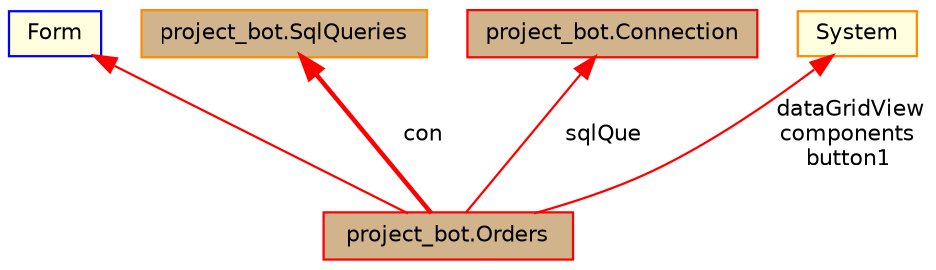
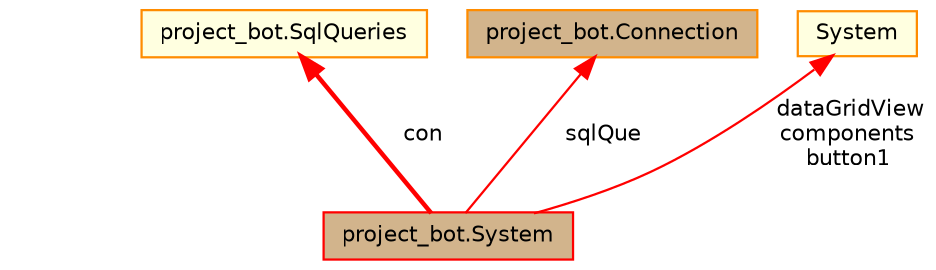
  digraph {
    node [color=red fillcolor=lightyellow fontname=Helvetica fontsize=10 shape=record style=filled]
    edge [color=red dir=back fontname=Helvetica fontsize=10 labelfontname=Helvetica labelfontsize=10 style=solid]
-   n1 [fillcolor=tan fontcolor=black height=0.2 label="project_bot.Orders" width=0.4]
-   n2 [color=blue height=0.2 label=Form width=0.4]
-   n3 [color=darkorange fillcolor=tan height=0.2 label="project_bot.SqlQueries" width=0.4]
-   n4 [fillcolor=tan height=0.2 label="project_bot.Connection" width=0.4]
+   n1 [fillcolor=tan fontcolor=black height=0.2 label="project_bot.System" width=0.4]
+   n3 [color=darkorange height=0.2 label="project_bot.SqlQueries" width=0.4]
+   n4 [color=darkorange fillcolor=tan height=0.2 label="project_bot.Connection" width=0.4]
    n5 [color=darkorange height=0.2 label=System width=0.4]
-   n2 -> n1
    n3 -> n1 [label=" con" style=bold]
    n4 -> n1 [label=" sqlQue"]
    n5 -> n1 [label=" dataGridView\ncomponents\nbutton1"]
  }
